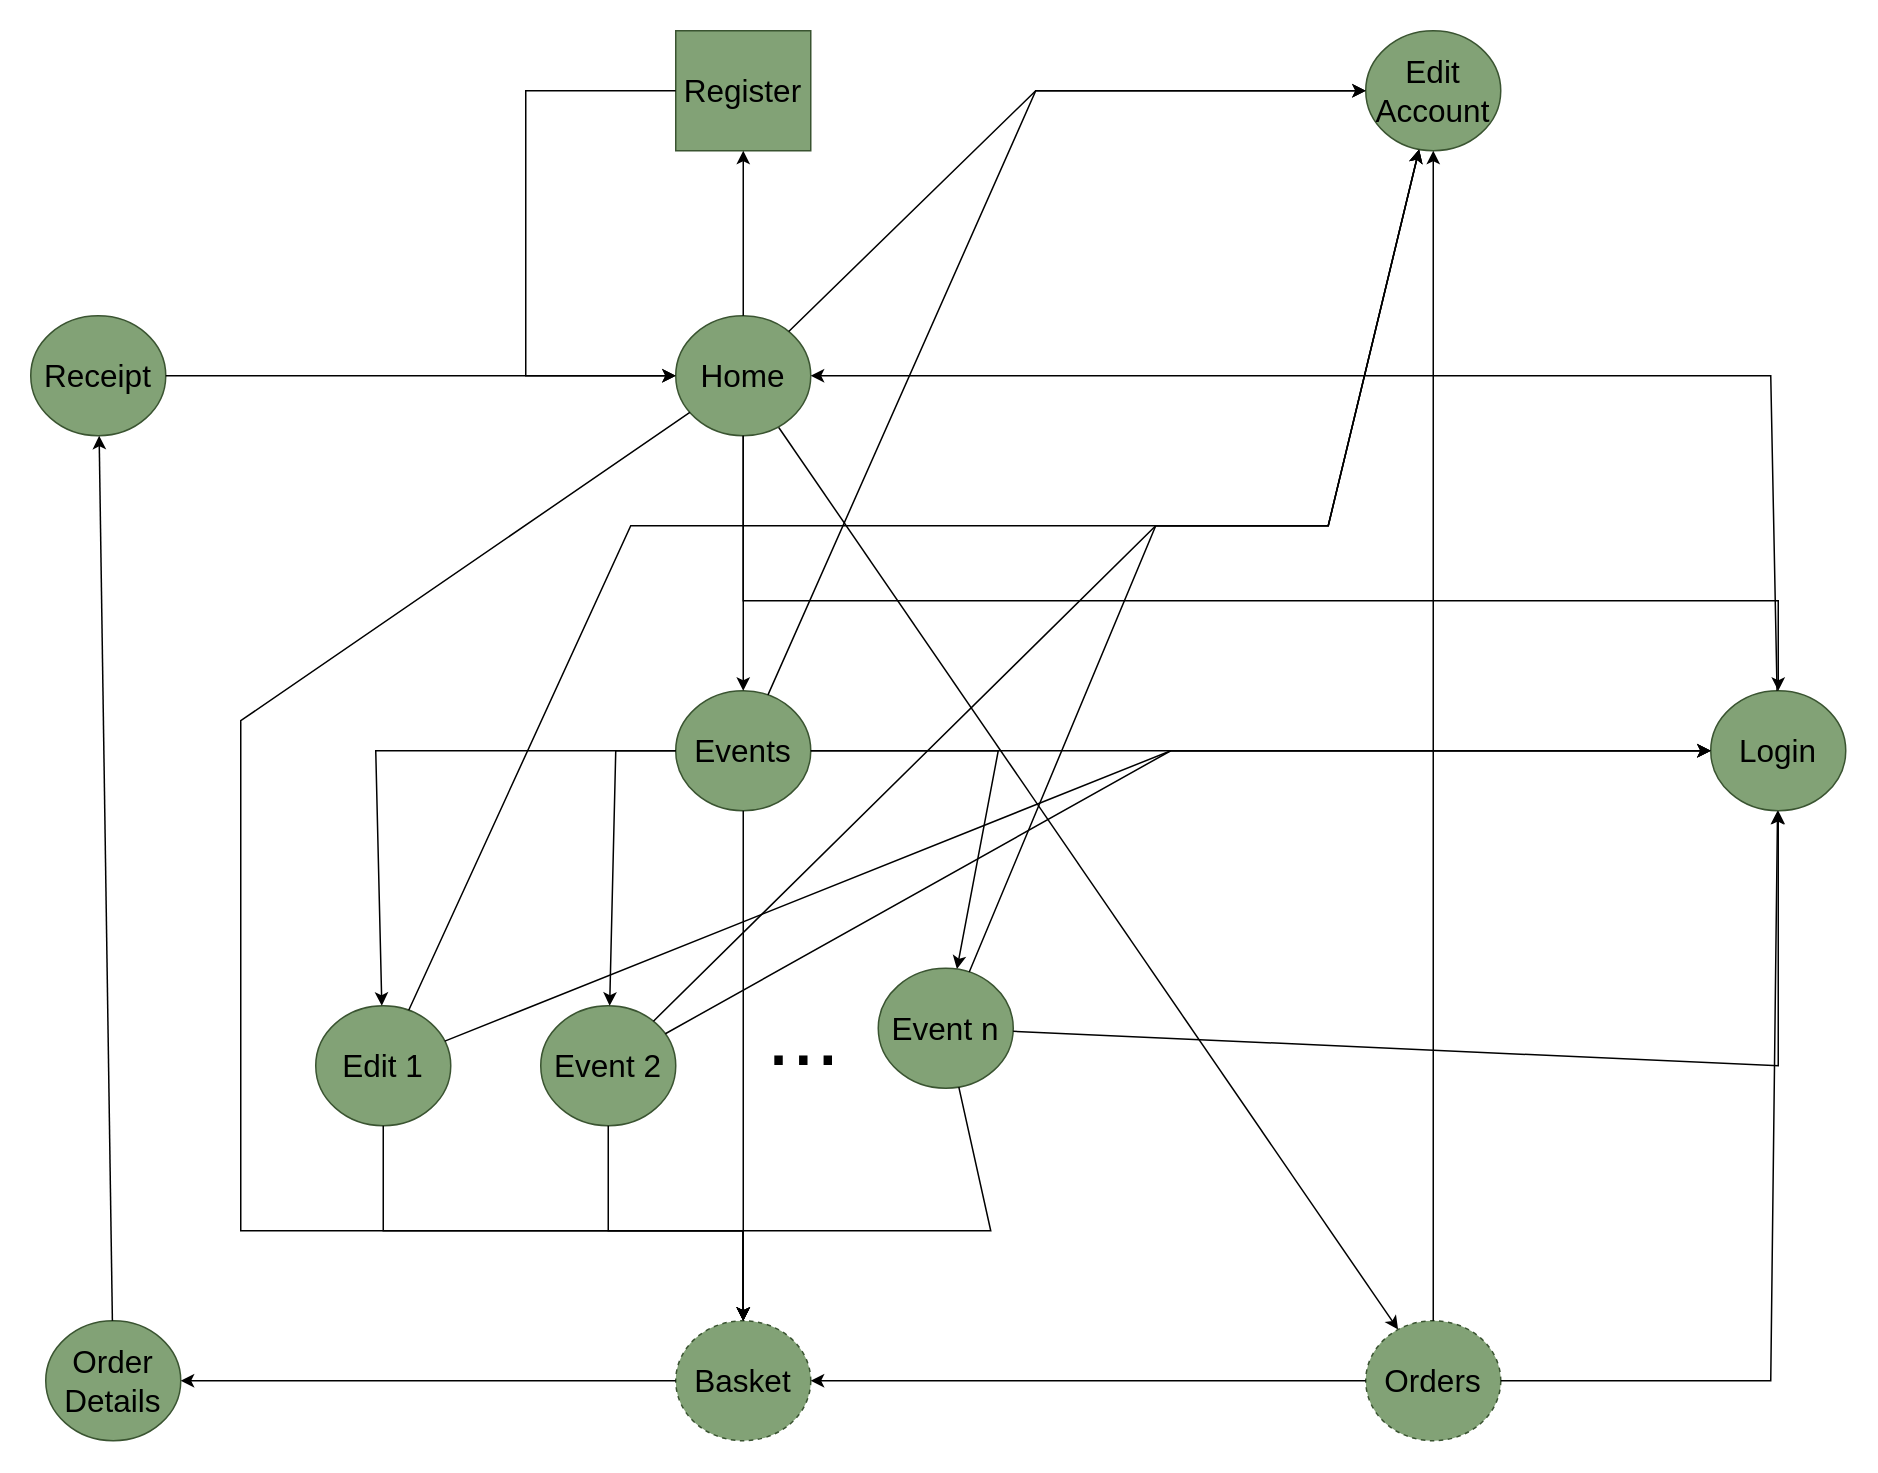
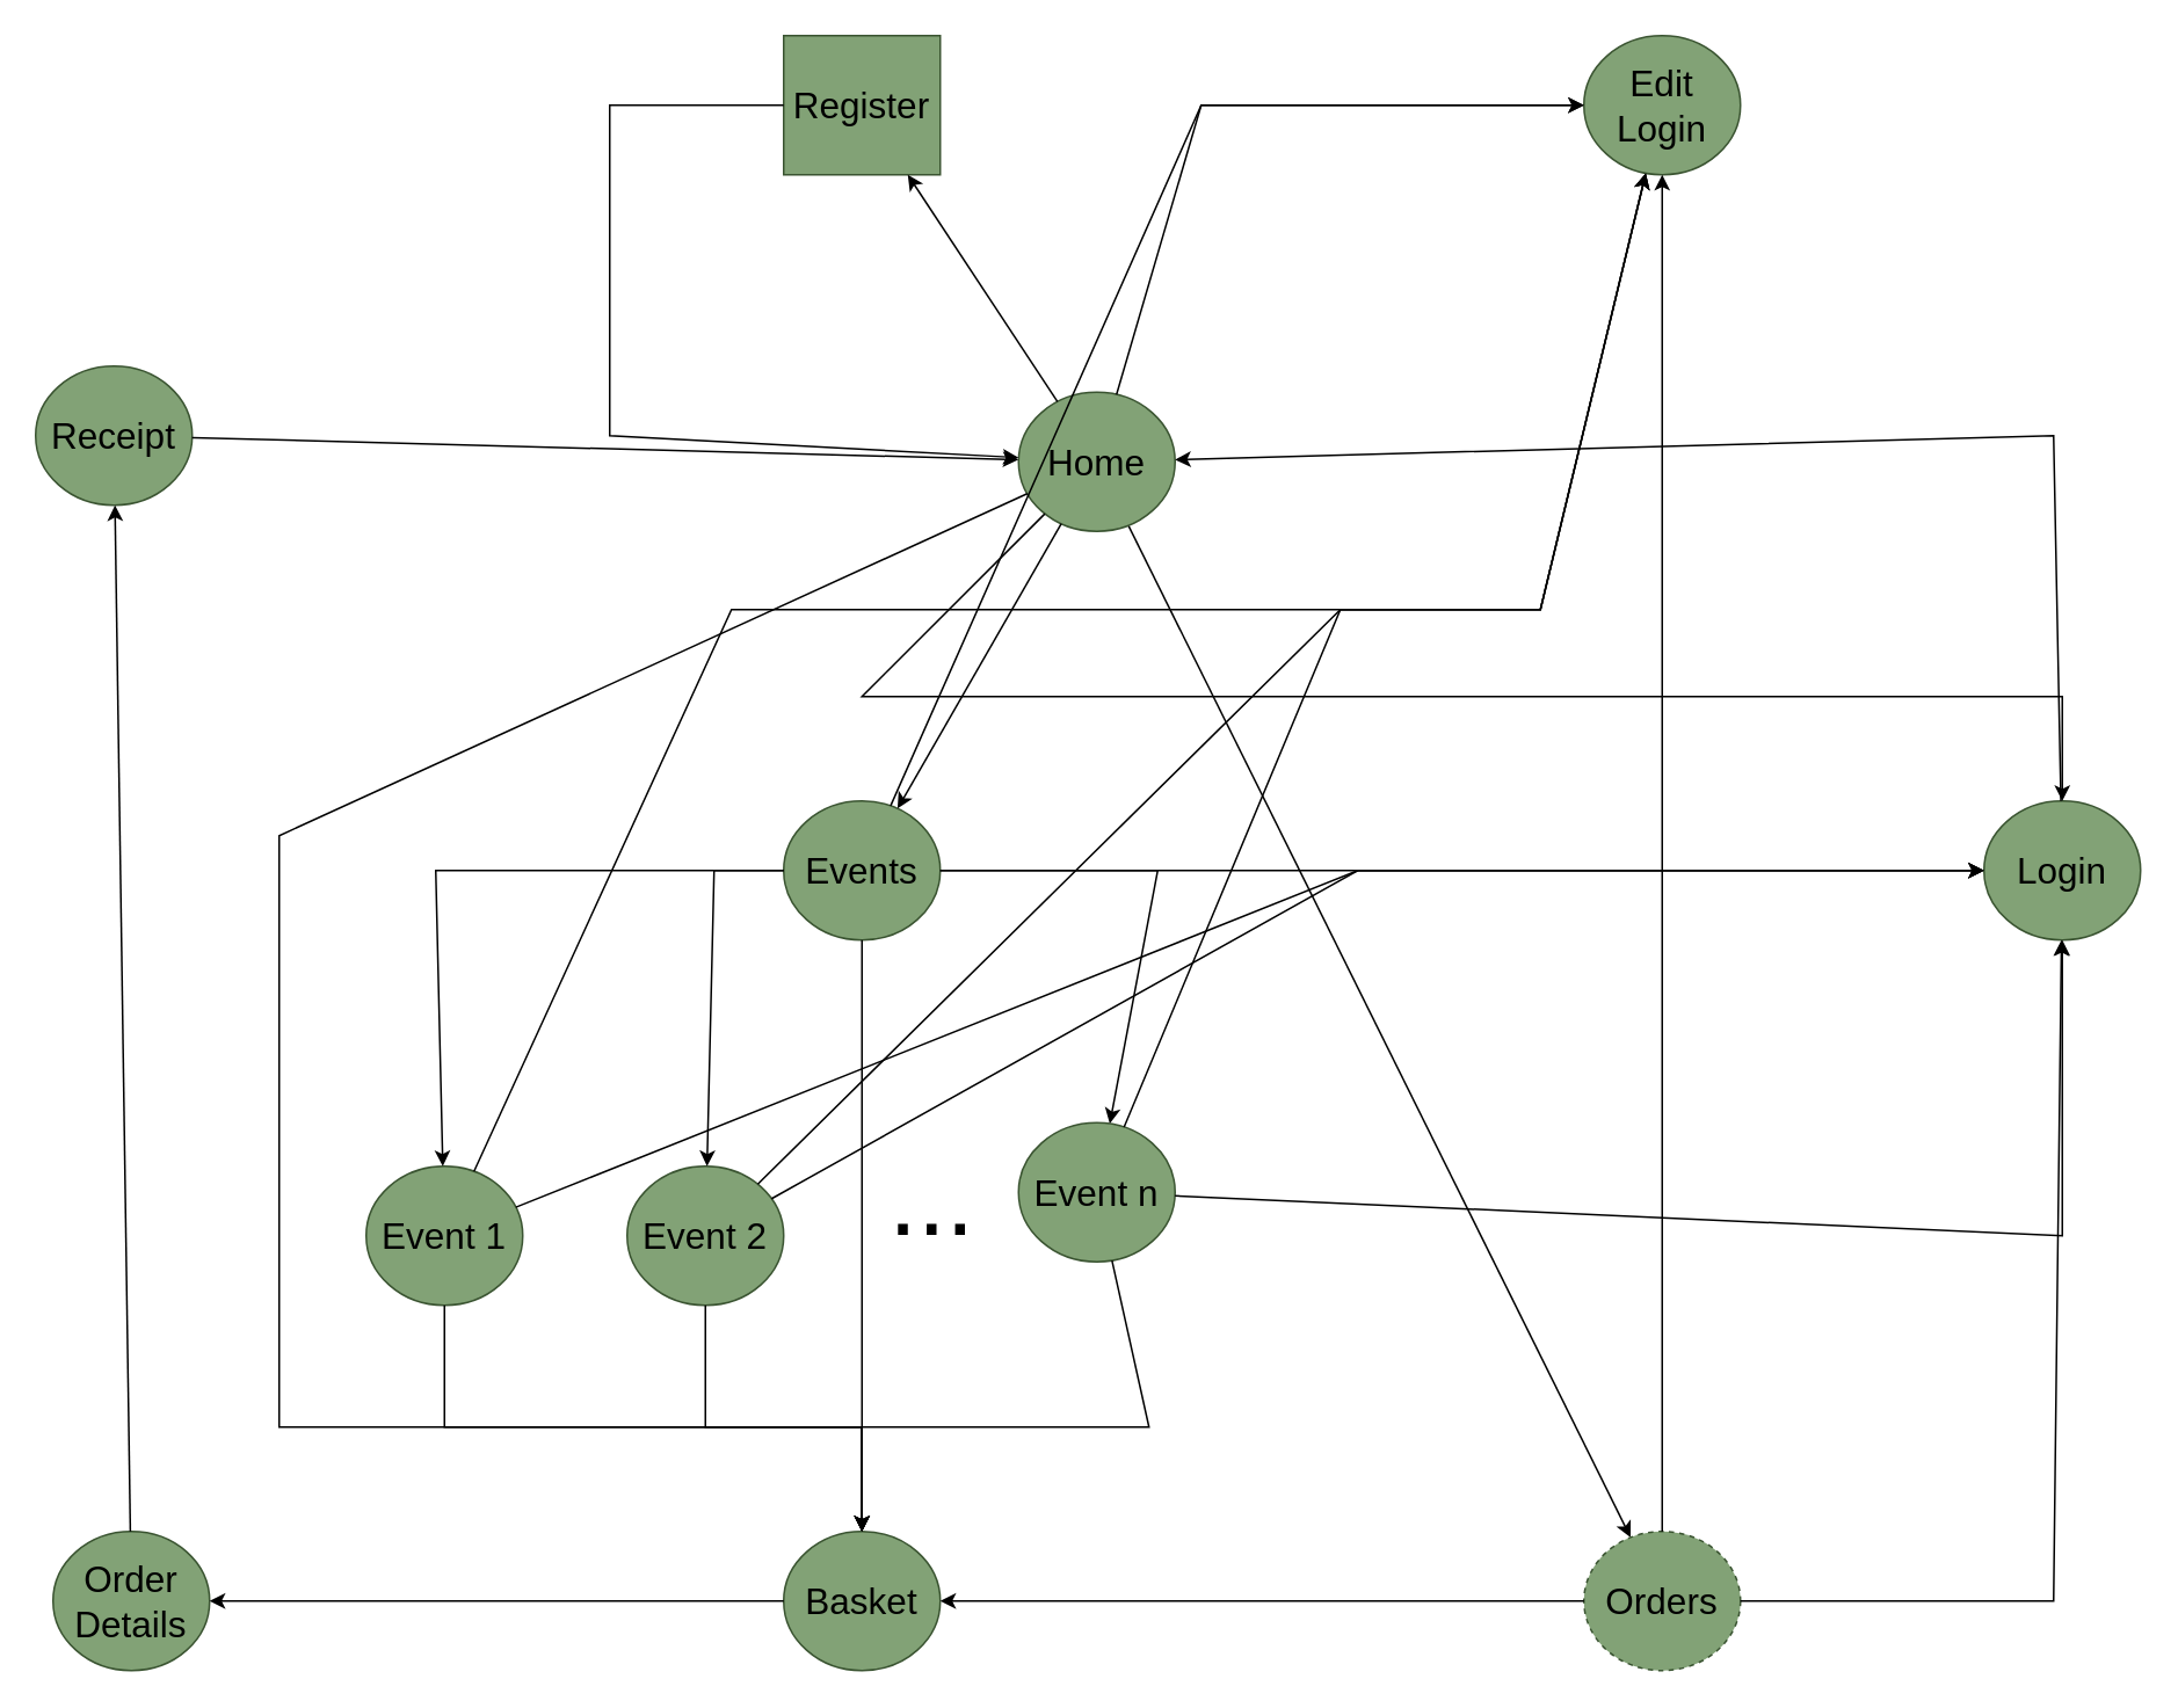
  <mxCell id="0" />
  <mxCell id="1" parent="0" />
  <mxCell id="2" value="" style="endArrow=classic;html=1;rounded=0;" edge="1" parent="1" source="4" target="6"><mxGeometry width="50" height="50" relative="1" as="geometry"><mxPoint x="390" y="300" as="sourcePoint" /><mxPoint x="340" y="320" as="targetPoint" /></mxGeometry></mxCell>
  <mxCell id="3" value="&lt;font color=&quot;#000000&quot; style=&quot;font-size: 21px;&quot;&gt;Register&lt;/font&gt;" style="whiteSpace=wrap;html=1;fillColor=#82a276;strokeColor=#3A5431;fontColor=#ffffff;rounded=0;" vertex="1" parent="1"><mxGeometry x="450" y="20" width="90" height="80" as="geometry" /></mxCell>
- <mxCell id="4" value="&lt;font color=&quot;#000000&quot; style=&quot;font-size: 21px;&quot;&gt;Home&lt;/font&gt;" style="ellipse;whiteSpace=wrap;html=1;fillColor=#82a276;strokeColor=#3A5431;fontColor=#ffffff;" vertex="1" parent="1"><mxGeometry x="450" y="210" width="90" height="80" as="geometry" /></mxCell>
+ <mxCell id="4" value="&lt;font color=&quot;#000000&quot; style=&quot;font-size: 21px;&quot;&gt;Home&lt;/font&gt;" style="ellipse;whiteSpace=wrap;html=1;fillColor=#82a276;strokeColor=#3A5431;fontColor=#ffffff;" vertex="1" parent="1"><mxGeometry x="585" y="225" width="90" height="80" as="geometry" /></mxCell>
  <mxCell id="5" value="&lt;font color=&quot;#000000&quot; style=&quot;font-size: 21px;&quot;&gt;Events&lt;/font&gt;" style="ellipse;whiteSpace=wrap;html=1;fillColor=#82a276;strokeColor=#3A5431;fontColor=#ffffff;" vertex="1" parent="1"><mxGeometry x="450" y="460" width="90" height="80" as="geometry" /></mxCell>
  <mxCell id="6" value="&lt;font color=&quot;#000000&quot;&gt;&lt;span style=&quot;font-size: 21px;&quot;&gt;Orders&lt;/span&gt;&lt;/font&gt;" style="ellipse;whiteSpace=wrap;html=1;fillColor=#82a276;strokeColor=#3A5431;fontColor=#ffffff;dashed=1;" vertex="1" parent="1"><mxGeometry x="910" y="880" width="90" height="80" as="geometry" /></mxCell>
  <mxCell id="7" value="&lt;font color=&quot;#000000&quot; style=&quot;font-size: 21px;&quot;&gt;Login&lt;/font&gt;" style="ellipse;whiteSpace=wrap;html=1;fillColor=#82a276;strokeColor=#3A5431;fontColor=#ffffff;" vertex="1" parent="1"><mxGeometry x="1140" y="460" width="90" height="80" as="geometry" /></mxCell>
  <mxCell id="8" value="" style="endArrow=classic;html=1;rounded=0;" edge="1" parent="1" source="4" target="5"><mxGeometry width="50" height="50" relative="1" as="geometry"><mxPoint x="450" y="420" as="sourcePoint" /><mxPoint x="260" y="440" as="targetPoint" /></mxGeometry></mxCell>
- <mxCell id="9" value="&lt;font color=&quot;#000000&quot; style=&quot;font-size: 21px;&quot;&gt;Edit 1&lt;/font&gt;" style="ellipse;whiteSpace=wrap;html=1;fillColor=#82a276;strokeColor=#3A5431;fontColor=#ffffff;" vertex="1" parent="1"><mxGeometry x="210" y="670" width="90" height="80" as="geometry" /></mxCell>
+ <mxCell id="9" value="&lt;font color=&quot;#000000&quot; style=&quot;font-size: 21px;&quot;&gt;Event 1&lt;/font&gt;" style="ellipse;whiteSpace=wrap;html=1;fillColor=#82a276;strokeColor=#3A5431;fontColor=#ffffff;" vertex="1" parent="1"><mxGeometry x="210" y="670" width="90" height="80" as="geometry" /></mxCell>
  <mxCell id="10" value="&lt;font color=&quot;#000000&quot; style=&quot;font-size: 21px;&quot;&gt;Event 2&lt;/font&gt;" style="ellipse;whiteSpace=wrap;html=1;fillColor=#82a276;strokeColor=#3A5431;fontColor=#ffffff;" vertex="1" parent="1"><mxGeometry x="360" y="670" width="90" height="80" as="geometry" /></mxCell>
  <mxCell id="11" value="" style="endArrow=classic;html=1;rounded=0;" edge="1" parent="1" source="5" target="9"><mxGeometry width="50" height="50" relative="1" as="geometry"><mxPoint x="505" y="320" as="sourcePoint" /><mxPoint x="505" y="390" as="targetPoint" /><Array as="points"><mxPoint x="250" y="500" /></Array></mxGeometry></mxCell>
  <mxCell id="12" value="" style="endArrow=classic;html=1;rounded=0;" edge="1" parent="1" source="5" target="10"><mxGeometry width="50" height="50" relative="1" as="geometry"><mxPoint x="470" y="455" as="sourcePoint" /><mxPoint x="310" y="565" as="targetPoint" /><Array as="points"><mxPoint x="410" y="500" /></Array></mxGeometry></mxCell>
  <mxCell id="13" value="&lt;font style=&quot;font-size: 59px;&quot;&gt;...&lt;/font&gt;" style="text;html=1;align=center;verticalAlign=middle;resizable=0;points=[];autosize=1;strokeColor=none;fillColor=none;" vertex="1" parent="1"><mxGeometry x="500" y="650" width="70" height="80" as="geometry" /></mxCell>
  <mxCell id="14" value="&lt;font color=&quot;#000000&quot; style=&quot;font-size: 21px;&quot;&gt;Event n&lt;/font&gt;" style="ellipse;whiteSpace=wrap;html=1;fillColor=#82a276;strokeColor=#3A5431;fontColor=#ffffff;" vertex="1" parent="1"><mxGeometry x="585" y="645" width="90" height="80" as="geometry" /></mxCell>
  <mxCell id="15" value="" style="endArrow=classic;html=1;rounded=0;" edge="1" parent="1" source="5" target="14"><mxGeometry width="50" height="50" relative="1" as="geometry"><mxPoint x="608" y="479" as="sourcePoint" /><mxPoint x="570" y="565" as="targetPoint" /><Array as="points"><mxPoint x="665" y="500" /></Array></mxGeometry></mxCell>
- <mxCell id="16" value="&lt;font color=&quot;#000000&quot; style=&quot;font-size: 21px;&quot;&gt;Edit Account&lt;/font&gt;" style="ellipse;whiteSpace=wrap;html=1;fillColor=#82a276;strokeColor=#3A5431;fontColor=#ffffff;" vertex="1" parent="1"><mxGeometry x="910" y="20" width="90" height="80" as="geometry" /></mxCell>
+ <mxCell id="16" value="&lt;font color=&quot;#000000&quot; style=&quot;font-size: 21px;&quot;&gt;Edit Login&lt;/font&gt;" style="ellipse;whiteSpace=wrap;html=1;fillColor=#82a276;strokeColor=#3A5431;fontColor=#ffffff;" vertex="1" parent="1"><mxGeometry x="910" y="20" width="90" height="80" as="geometry" /></mxCell>
  <mxCell id="17" value="" style="endArrow=classic;html=1;rounded=0;" edge="1" parent="1" source="5" target="7"><mxGeometry width="50" height="50" relative="1" as="geometry"><mxPoint x="650" y="390" as="sourcePoint" /><mxPoint x="690" y="420" as="targetPoint" /></mxGeometry></mxCell>
  <mxCell id="18" value="" style="endArrow=classic;html=1;rounded=0;" edge="1" parent="1" source="6" target="7"><mxGeometry width="50" height="50" relative="1" as="geometry"><mxPoint x="533" y="399" as="sourcePoint" /><mxPoint x="697" y="221" as="targetPoint" /><Array as="points"><mxPoint x="1180" y="920" /></Array></mxGeometry></mxCell>
  <mxCell id="19" value="" style="endArrow=classic;html=1;rounded=0;" edge="1" parent="1" source="9" target="7"><mxGeometry width="50" height="50" relative="1" as="geometry"><mxPoint x="534" y="400" as="sourcePoint" /><mxPoint x="708" y="220" as="targetPoint" /><Array as="points"><mxPoint x="780" y="500" /></Array></mxGeometry></mxCell>
  <mxCell id="20" value="" style="endArrow=classic;html=1;rounded=0;" edge="1" parent="1" source="10" target="7"><mxGeometry width="50" height="50" relative="1" as="geometry"><mxPoint x="640" y="540" as="sourcePoint" /><mxPoint x="814" y="360" as="targetPoint" /><Array as="points"><mxPoint x="780" y="500" /></Array></mxGeometry></mxCell>
  <mxCell id="21" value="" style="endArrow=classic;html=1;rounded=0;" edge="1" parent="1" source="14" target="7"><mxGeometry width="50" height="50" relative="1" as="geometry"><mxPoint x="554" y="420" as="sourcePoint" /><mxPoint x="728" y="240" as="targetPoint" /><Array as="points"><mxPoint x="1185" y="710" /></Array></mxGeometry></mxCell>
  <mxCell id="22" value="" style="endArrow=classic;html=1;rounded=0;" edge="1" parent="1" source="4" target="16"><mxGeometry width="50" height="50" relative="1" as="geometry"><mxPoint x="457" y="555" as="sourcePoint" /><mxPoint x="733" y="125" as="targetPoint" /><Array as="points"><mxPoint x="690" y="60" /></Array></mxGeometry></mxCell>
  <mxCell id="23" value="" style="endArrow=classic;html=1;rounded=0;" edge="1" parent="1" source="6" target="16"><mxGeometry width="50" height="50" relative="1" as="geometry"><mxPoint x="460" y="250" as="sourcePoint" /><mxPoint x="360" y="250" as="targetPoint" /></mxGeometry></mxCell>
  <mxCell id="24" value="" style="endArrow=classic;html=1;rounded=0;" edge="1" parent="1" source="5" target="16"><mxGeometry width="50" height="50" relative="1" as="geometry"><mxPoint x="355" y="268" as="sourcePoint" /><mxPoint x="815" y="472" as="targetPoint" /><Array as="points"><mxPoint x="690" y="60" /></Array></mxGeometry></mxCell>
  <mxCell id="25" value="" style="endArrow=classic;html=1;rounded=0;" edge="1" parent="1" source="9" target="16"><mxGeometry width="50" height="50" relative="1" as="geometry"><mxPoint x="549" y="438" as="sourcePoint" /><mxPoint x="811" y="482" as="targetPoint" /><Array as="points"><mxPoint x="420" y="350" /><mxPoint x="885" y="350" /></Array></mxGeometry></mxCell>
  <mxCell id="26" value="" style="endArrow=classic;html=1;rounded=0;" edge="1" parent="1" source="10" target="16"><mxGeometry width="50" height="50" relative="1" as="geometry"><mxPoint x="559" y="448" as="sourcePoint" /><mxPoint x="821" y="492" as="targetPoint" /><Array as="points"><mxPoint x="770" y="350" /><mxPoint x="885" y="350" /></Array></mxGeometry></mxCell>
  <mxCell id="27" value="" style="endArrow=classic;html=1;rounded=0;" edge="1" parent="1" source="14" target="16"><mxGeometry width="50" height="50" relative="1" as="geometry"><mxPoint x="535" y="460" as="sourcePoint" /><mxPoint x="635" y="560" as="targetPoint" /><Array as="points"><mxPoint x="770" y="350" /><mxPoint x="885" y="350" /></Array></mxGeometry></mxCell>
  <mxCell id="28" value="" style="endArrow=classic;html=1;rounded=0;" edge="1" parent="1" source="4" target="3"><mxGeometry width="50" height="50" relative="1" as="geometry"><mxPoint x="530" y="397" as="sourcePoint" /><mxPoint x="730" y="123" as="targetPoint" /></mxGeometry></mxCell>
  <mxCell id="29" value="" style="endArrow=classic;html=1;rounded=0;" edge="1" parent="1" source="4" target="7"><mxGeometry width="50" height="50" relative="1" as="geometry"><mxPoint x="540" y="407" as="sourcePoint" /><mxPoint x="740" y="133" as="targetPoint" /><Array as="points"><mxPoint x="495" y="400" /><mxPoint x="1185" y="400" /></Array></mxGeometry></mxCell>
- <mxCell id="30" value="&lt;font color=&quot;#000000&quot;&gt;&lt;span style=&quot;font-size: 21px;&quot;&gt;Basket&lt;/span&gt;&lt;/font&gt;" style="ellipse;whiteSpace=wrap;html=1;fillColor=#82a276;strokeColor=#3A5431;fontColor=#ffffff;dashed=1;" vertex="1" parent="1"><mxGeometry x="450" y="880" width="90" height="80" as="geometry" /></mxCell>
+ <mxCell id="30" value="&lt;font color=&quot;#000000&quot;&gt;&lt;span style=&quot;font-size: 21px;&quot;&gt;Basket&lt;/span&gt;&lt;/font&gt;" style="ellipse;whiteSpace=wrap;html=1;fillColor=#82a276;strokeColor=#3A5431;fontColor=#ffffff;" vertex="1" parent="1"><mxGeometry x="450" y="880" width="90" height="80" as="geometry" /></mxCell>
  <mxCell id="31" value="" style="endArrow=classic;html=1;rounded=0;" edge="1" parent="1" source="4" target="30"><mxGeometry width="50" height="50" relative="1" as="geometry"><mxPoint x="360" y="340" as="sourcePoint" /><mxPoint x="360" y="250" as="targetPoint" /><Array as="points"><mxPoint x="160" y="480" /><mxPoint x="160" y="820" /><mxPoint x="495" y="820" /></Array></mxGeometry></mxCell>
  <mxCell id="32" value="" style="endArrow=classic;html=1;rounded=0;" edge="1" parent="1" source="9" target="30"><mxGeometry width="50" height="50" relative="1" as="geometry"><mxPoint x="465" y="269" as="sourcePoint" /><mxPoint x="205" y="391" as="targetPoint" /><Array as="points"><mxPoint x="255" y="820" /><mxPoint x="495" y="820" /></Array></mxGeometry></mxCell>
  <mxCell id="33" value="" style="endArrow=classic;html=1;rounded=0;" edge="1" parent="1" source="10" target="30"><mxGeometry width="50" height="50" relative="1" as="geometry"><mxPoint x="254" y="555" as="sourcePoint" /><mxPoint x="186" y="445" as="targetPoint" /><Array as="points"><mxPoint x="405" y="820" /><mxPoint x="495" y="820" /></Array></mxGeometry></mxCell>
  <mxCell id="34" value="" style="endArrow=classic;html=1;rounded=0;" edge="1" parent="1" source="14" target="30"><mxGeometry width="50" height="50" relative="1" as="geometry"><mxPoint x="264" y="565" as="sourcePoint" /><mxPoint x="196" y="455" as="targetPoint" /><Array as="points"><mxPoint x="660" y="820" /><mxPoint x="495" y="820" /></Array></mxGeometry></mxCell>
  <mxCell id="35" value="" style="endArrow=classic;html=1;rounded=0;" edge="1" parent="1" source="5" target="30"><mxGeometry width="50" height="50" relative="1" as="geometry"><mxPoint x="623" y="575" as="sourcePoint" /><mxPoint x="207" y="425" as="targetPoint" /><Array as="points" /></mxGeometry></mxCell>
  <mxCell id="36" value="" style="endArrow=classic;html=1;rounded=0;" edge="1" parent="1" source="6" target="30"><mxGeometry width="50" height="50" relative="1" as="geometry"><mxPoint x="633" y="585" as="sourcePoint" /><mxPoint x="217" y="435" as="targetPoint" /></mxGeometry></mxCell>
  <mxCell id="37" value="" style="endArrow=classic;html=1;rounded=0;" edge="1" parent="1" source="3" target="4"><mxGeometry width="50" height="50" relative="1" as="geometry"><mxPoint x="780" y="220" as="sourcePoint" /><mxPoint x="1036" y="100" as="targetPoint" /><Array as="points"><mxPoint x="350" y="60" /><mxPoint x="350" y="250" /></Array></mxGeometry></mxCell>
  <mxCell id="38" value="" style="endArrow=classic;html=1;rounded=0;" edge="1" parent="1" source="7" target="4"><mxGeometry width="50" height="50" relative="1" as="geometry"><mxPoint x="860" y="148" as="sourcePoint" /><mxPoint x="1112" y="200" as="targetPoint" /><Array as="points"><mxPoint x="1180" y="250" /></Array></mxGeometry></mxCell>
  <mxCell id="39" value="&lt;font color=&quot;#000000&quot;&gt;&lt;span style=&quot;font-size: 21px;&quot;&gt;Order Details&lt;/span&gt;&lt;/font&gt;" style="ellipse;whiteSpace=wrap;html=1;fillColor=#82a276;strokeColor=#3A5431;fontColor=#ffffff;" vertex="1" parent="1"><mxGeometry x="30" y="880" width="90" height="80" as="geometry" /></mxCell>
  <mxCell id="40" value="&lt;font color=&quot;#000000&quot;&gt;&lt;span style=&quot;font-size: 21px;&quot;&gt;Receipt&lt;/span&gt;&lt;/font&gt;" style="ellipse;whiteSpace=wrap;html=1;fillColor=#82a276;strokeColor=#3A5431;fontColor=#ffffff;" vertex="1" parent="1"><mxGeometry x="20" y="210" width="90" height="80" as="geometry" /></mxCell>
  <mxCell id="41" value="" style="endArrow=classic;html=1;rounded=0;" edge="1" parent="1" source="30" target="39"><mxGeometry width="50" height="50" relative="1" as="geometry"><mxPoint x="180" y="318" as="sourcePoint" /><mxPoint x="-80" y="440" as="targetPoint" /></mxGeometry></mxCell>
  <mxCell id="42" value="" style="endArrow=classic;html=1;rounded=0;" edge="1" parent="1" source="39" target="40"><mxGeometry width="50" height="50" relative="1" as="geometry"><mxPoint x="146" y="446" as="sourcePoint" /><mxPoint x="84" y="564" as="targetPoint" /></mxGeometry></mxCell>
  <mxCell id="43" value="" style="endArrow=classic;html=1;rounded=0;" edge="1" parent="1" source="40" target="4"><mxGeometry width="50" height="50" relative="1" as="geometry"><mxPoint x="208" y="670" as="sourcePoint" /><mxPoint x="140" y="560" as="targetPoint" /></mxGeometry></mxCell>
